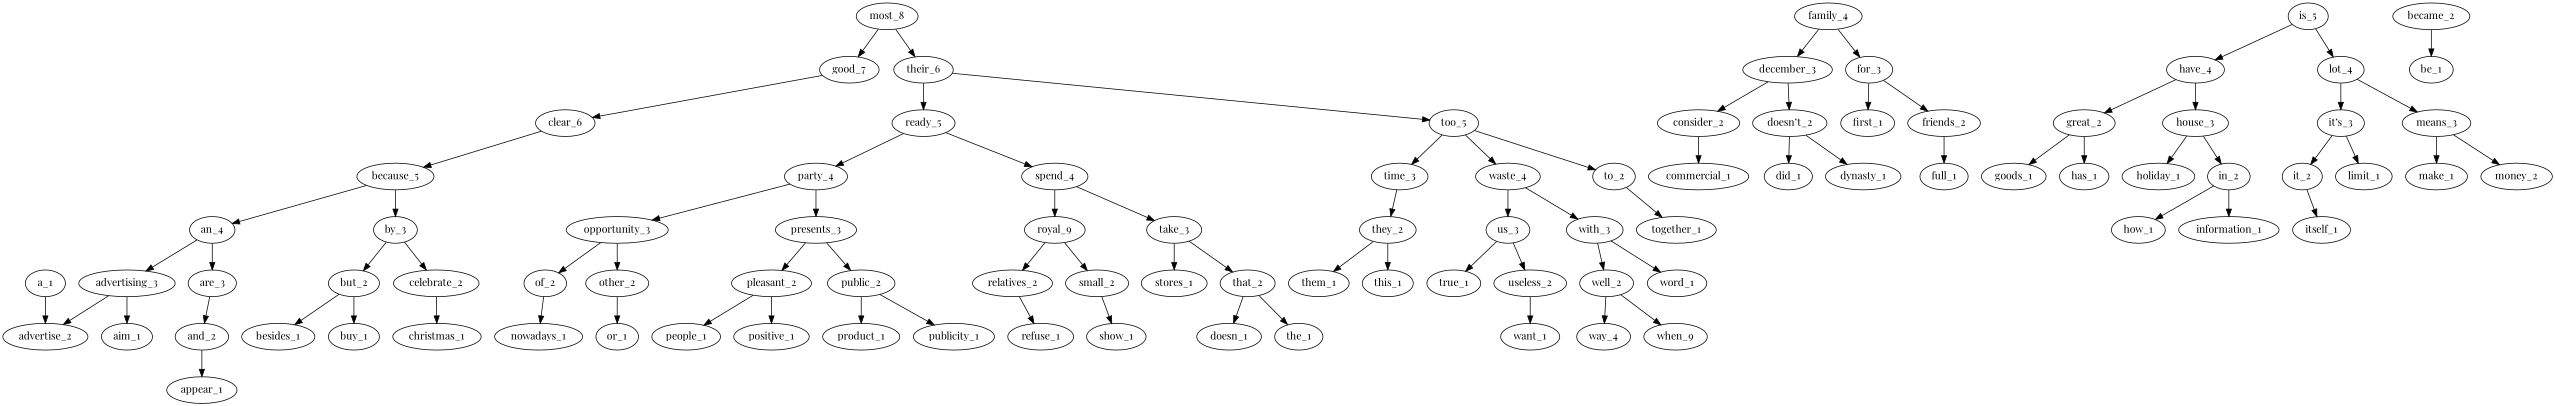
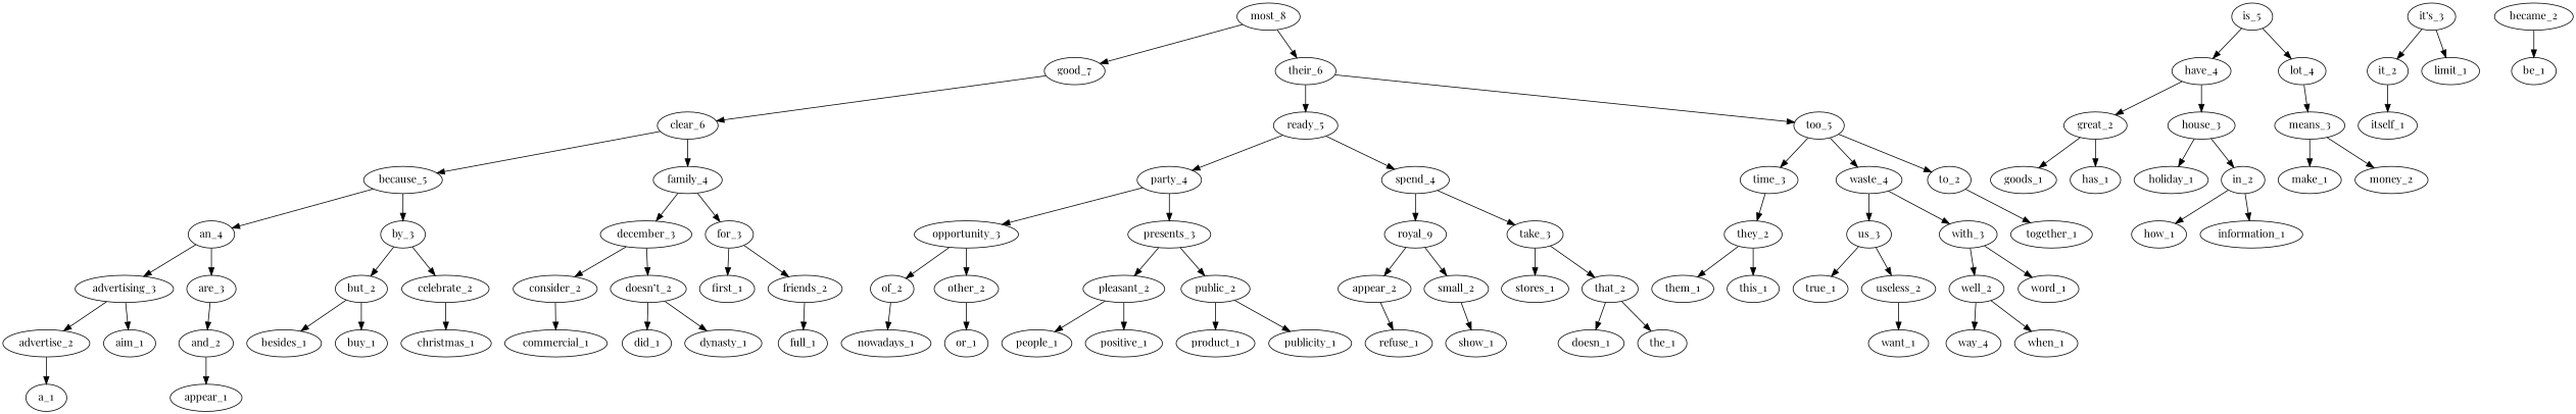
  digraph {
    fontname="Playfair Display"
    node [fontname="Playfair Display"]
    edge [fontname="Playfair Display"]
    most_8
    good_7
    their_6
    clear_6
    ready_5
    too_5
    because_5
    family_4
    is_5
    have_4
    lot_4
    party_4
    spend_4
    time_3
    waste_4
    to_2
    an_4
    by_3
    december_3
    for_3
    great_2
    house_3
    "it’s_3"
    means_3
    advertising_3
    are_3
    but_2
    celebrate_2
    consider_2
    "doesn’t_2"
    first_1
    friends_2
    advertise_2
    aim_1
    and_2
    besides_1
    buy_1
    christmas_1
    a_1
    appear_1
    became_2
    be_1
    commercial_1
    did_1
    dynasty_1
    full_1
    goods_1
    has_1
    holiday_1
    in_2
    it_2
    limit_1
    make_1
    money_2
    how_1
    information_1
    itself_1
    opportunity_3
    presents_3
    n60 [label=royal_9]
    take_3
    they_2
    us_3
    with_3
    of_2
    other_2
    pleasant_2
    public_2
-   relatives_2
+   relatives_2 [label=appear_2]
    small_2
    stores_1
    that_2
    nowadays_1
    or_1
    people_1
    positive_1
    product_1
    publicity_1
    refuse_1
    show_1
    n81 [label=doesn_1]
    the_1
    them_1
    this_1
    together_1
    true_1
    useless_2
    well_2
    word_1
    want_1
    n91 [label=way_4]
-   when_1 [label=when_9]
+   when_1
    most_8 -> good_7
    most_8 -> their_6
    good_7 -> clear_6
    their_6 -> ready_5
    their_6 -> too_5
    clear_6 -> because_5
+   clear_6 -> family_4
    ready_5 -> party_4
    ready_5 -> spend_4
    too_5 -> time_3
    too_5 -> waste_4
    too_5 -> to_2
    because_5 -> an_4
    because_5 -> by_3
    family_4 -> december_3
    family_4 -> for_3
    is_5 -> have_4
    is_5 -> lot_4
    have_4 -> great_2
    have_4 -> house_3
-   lot_4 -> "it’s_3"
    lot_4 -> means_3
    party_4 -> opportunity_3
    party_4 -> presents_3
    spend_4 -> n60
    spend_4 -> take_3
    time_3 -> they_2
    waste_4 -> us_3
    waste_4 -> with_3
    to_2 -> together_1
    an_4 -> advertising_3
    an_4 -> are_3
    by_3 -> but_2
    by_3 -> celebrate_2
    december_3 -> consider_2
    december_3 -> "doesn’t_2"
    for_3 -> first_1
    for_3 -> friends_2
    great_2 -> goods_1
    great_2 -> has_1
    house_3 -> holiday_1
    house_3 -> in_2
    "it’s_3" -> it_2
    "it’s_3" -> limit_1
    means_3 -> make_1
    means_3 -> money_2
    advertising_3 -> advertise_2
    advertising_3 -> aim_1
    are_3 -> and_2
    but_2 -> besides_1
    but_2 -> buy_1
    celebrate_2 -> christmas_1
    consider_2 -> commercial_1
    "doesn’t_2" -> did_1
    "doesn’t_2" -> dynasty_1
    friends_2 -> full_1
-   a_1 -> advertise_2
+   advertise_2 -> a_1
    and_2 -> appear_1
    became_2 -> be_1
    in_2 -> how_1
    in_2 -> information_1
    it_2 -> itself_1
    opportunity_3 -> of_2
    opportunity_3 -> other_2
    presents_3 -> pleasant_2
    presents_3 -> public_2
    n60 -> relatives_2
    n60 -> small_2
    take_3 -> stores_1
    take_3 -> that_2
    they_2 -> them_1
    they_2 -> this_1
    us_3 -> true_1
    us_3 -> useless_2
    with_3 -> well_2
    with_3 -> word_1
    of_2 -> nowadays_1
    other_2 -> or_1
    pleasant_2 -> people_1
    pleasant_2 -> positive_1
    public_2 -> product_1
    public_2 -> publicity_1
    relatives_2 -> refuse_1
    small_2 -> show_1
    that_2 -> n81
    that_2 -> the_1
    useless_2 -> want_1
    well_2 -> n91
    well_2 -> when_1
  }
